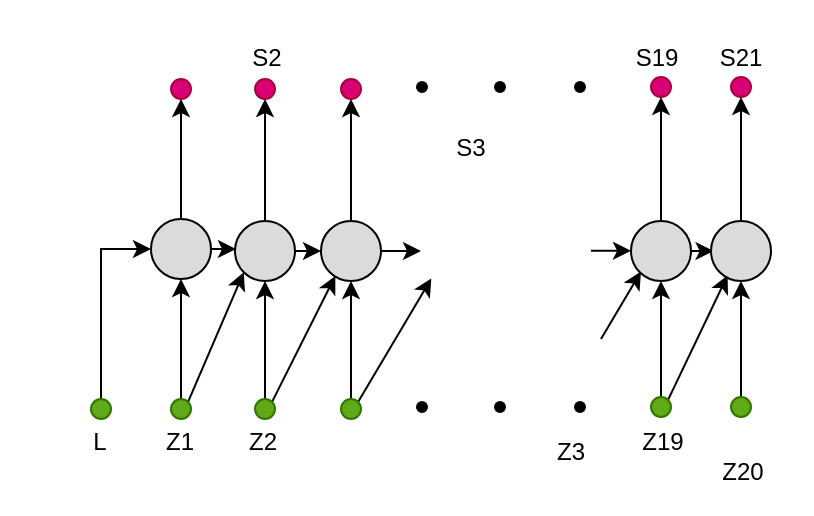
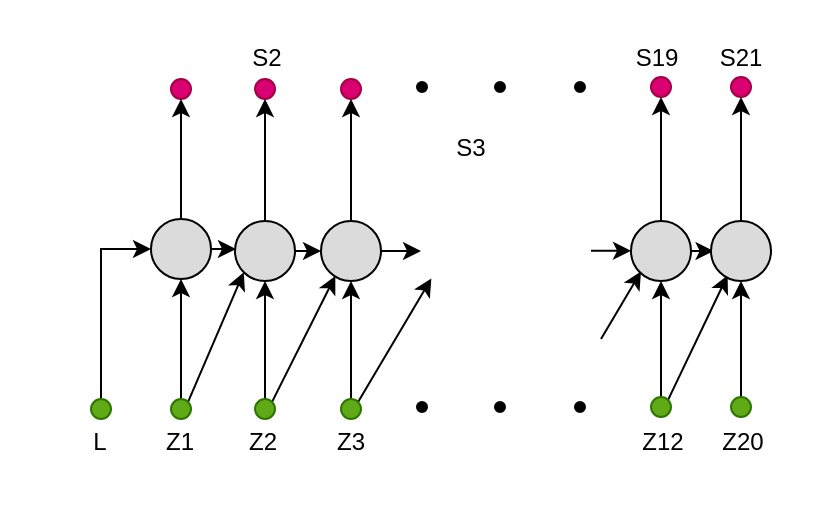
  <mxCell id="0" />
  <mxCell id="1" parent="0" />
  <mxCell id="2" style="edgeStyle=orthogonalEdgeStyle;rounded=0;orthogonalLoop=1;jettySize=auto;html=1;entryX=0;entryY=0.5;entryDx=0;entryDy=0;exitX=0.5;exitY=0;exitDx=0;exitDy=0;" edge="1" parent="1" source="3" target="31"><mxGeometry relative="1" as="geometry"><Array as="points"><mxPoint x="50" y="124" /></Array></mxGeometry></mxCell>
  <mxCell id="3" value="" style="ellipse;whiteSpace=wrap;html=1;aspect=fixed;fillColor=#60a917;fontColor=#ffffff;strokeColor=#2D7600;" vertex="1" parent="1"><mxGeometry x="45" y="199" width="10" height="10" as="geometry" /></mxCell>
  <mxCell id="4" style="edgeStyle=orthogonalEdgeStyle;rounded=0;orthogonalLoop=1;jettySize=auto;html=1;exitX=0.5;exitY=0;exitDx=0;exitDy=0;entryX=0.5;entryY=1;entryDx=0;entryDy=0;" edge="1" parent="1" source="6" target="31"><mxGeometry relative="1" as="geometry" /></mxCell>
  <mxCell id="5" style="rounded=0;orthogonalLoop=1;jettySize=auto;html=1;exitX=1;exitY=0;exitDx=0;exitDy=0;entryX=0;entryY=1;entryDx=0;entryDy=0;" edge="1" parent="1" source="6" target="34"><mxGeometry relative="1" as="geometry" /></mxCell>
  <mxCell id="6" value="" style="ellipse;whiteSpace=wrap;html=1;aspect=fixed;fillColor=#60a917;fontColor=#ffffff;strokeColor=#2D7600;" vertex="1" parent="1"><mxGeometry x="85" y="199" width="10" height="10" as="geometry" /></mxCell>
  <mxCell id="7" style="edgeStyle=orthogonalEdgeStyle;rounded=0;orthogonalLoop=1;jettySize=auto;html=1;entryX=0.5;entryY=1;entryDx=0;entryDy=0;" edge="1" parent="1" source="9" target="34"><mxGeometry relative="1" as="geometry" /></mxCell>
  <mxCell id="8" style="edgeStyle=none;rounded=0;orthogonalLoop=1;jettySize=auto;html=1;exitX=1;exitY=0;exitDx=0;exitDy=0;entryX=0.239;entryY=0.915;entryDx=0;entryDy=0;entryPerimeter=0;" edge="1" parent="1" source="9" target="37"><mxGeometry relative="1" as="geometry" /></mxCell>
  <mxCell id="9" value="" style="ellipse;whiteSpace=wrap;html=1;aspect=fixed;fillColor=#60a917;fontColor=#ffffff;strokeColor=#2D7600;" vertex="1" parent="1"><mxGeometry x="127" y="199" width="10" height="10" as="geometry" /></mxCell>
  <mxCell id="10" style="edgeStyle=orthogonalEdgeStyle;rounded=0;orthogonalLoop=1;jettySize=auto;html=1;exitX=0.5;exitY=0;exitDx=0;exitDy=0;entryX=0.5;entryY=1;entryDx=0;entryDy=0;" edge="1" parent="1" source="12" target="37"><mxGeometry relative="1" as="geometry" /></mxCell>
  <mxCell id="11" style="edgeStyle=none;rounded=0;orthogonalLoop=1;jettySize=auto;html=1;exitX=1;exitY=0;exitDx=0;exitDy=0;" edge="1" parent="1" source="12"><mxGeometry relative="1" as="geometry"><mxPoint x="215.16" y="138.72" as="targetPoint" /></mxGeometry></mxCell>
  <mxCell id="12" value="" style="ellipse;whiteSpace=wrap;html=1;aspect=fixed;fillColor=#60a917;fontColor=#ffffff;strokeColor=#2D7600;" vertex="1" parent="1"><mxGeometry x="170" y="199" width="10" height="10" as="geometry" /></mxCell>
  <mxCell id="13" value="" style="ellipse;whiteSpace=wrap;html=1;aspect=fixed;fillColor=#000000;" vertex="1" parent="1"><mxGeometry x="208" y="200.5" width="5" height="5" as="geometry" /></mxCell>
  <mxCell id="14" value="" style="ellipse;whiteSpace=wrap;html=1;aspect=fixed;fillColor=#000000;" vertex="1" parent="1"><mxGeometry x="247" y="200.5" width="5" height="5" as="geometry" /></mxCell>
  <mxCell id="15" value="" style="ellipse;whiteSpace=wrap;html=1;aspect=fixed;fillColor=#000000;" vertex="1" parent="1"><mxGeometry x="287" y="200.5" width="5" height="5" as="geometry" /></mxCell>
  <mxCell id="16" style="edgeStyle=orthogonalEdgeStyle;rounded=0;orthogonalLoop=1;jettySize=auto;html=1;exitX=0.5;exitY=0;exitDx=0;exitDy=0;" edge="1" parent="1" source="18" target="40"><mxGeometry relative="1" as="geometry" /></mxCell>
  <mxCell id="17" style="edgeStyle=none;rounded=0;orthogonalLoop=1;jettySize=auto;html=1;exitX=1;exitY=0;exitDx=0;exitDy=0;entryX=0.277;entryY=0.904;entryDx=0;entryDy=0;entryPerimeter=0;" edge="1" parent="1" source="18" target="42"><mxGeometry relative="1" as="geometry" /></mxCell>
  <mxCell id="18" value="" style="ellipse;whiteSpace=wrap;html=1;aspect=fixed;fillColor=#60a917;fontColor=#ffffff;strokeColor=#2D7600;" vertex="1" parent="1"><mxGeometry x="325" y="198" width="10" height="10" as="geometry" /></mxCell>
  <mxCell id="19" style="edgeStyle=orthogonalEdgeStyle;rounded=0;orthogonalLoop=1;jettySize=auto;html=1;exitX=0.5;exitY=0;exitDx=0;exitDy=0;" edge="1" parent="1" source="20" target="42"><mxGeometry relative="1" as="geometry" /></mxCell>
  <mxCell id="20" value="" style="ellipse;whiteSpace=wrap;html=1;aspect=fixed;fillColor=#60a917;fontColor=#ffffff;strokeColor=#2D7600;" vertex="1" parent="1"><mxGeometry x="365" y="198" width="10" height="10" as="geometry" /></mxCell>
  <mxCell id="21" value="" style="ellipse;whiteSpace=wrap;html=1;aspect=fixed;fillColor=#d80073;fontColor=#ffffff;strokeColor=#A50040;" vertex="1" parent="1"><mxGeometry x="85" y="39" width="10" height="10" as="geometry" /></mxCell>
  <mxCell id="22" value="" style="ellipse;whiteSpace=wrap;html=1;aspect=fixed;fillColor=#d80073;fontColor=#ffffff;strokeColor=#A50040;" vertex="1" parent="1"><mxGeometry x="127" y="39" width="10" height="10" as="geometry" /></mxCell>
  <mxCell id="23" value="" style="ellipse;whiteSpace=wrap;html=1;aspect=fixed;fillColor=#d80073;fontColor=#ffffff;strokeColor=#A50040;" vertex="1" parent="1"><mxGeometry x="170" y="39" width="10" height="10" as="geometry" /></mxCell>
  <mxCell id="24" value="" style="ellipse;whiteSpace=wrap;html=1;aspect=fixed;fillColor=#000000;" vertex="1" parent="1"><mxGeometry x="208" y="40.5" width="5" height="5" as="geometry" /></mxCell>
  <mxCell id="25" value="" style="ellipse;whiteSpace=wrap;html=1;aspect=fixed;fillColor=#000000;" vertex="1" parent="1"><mxGeometry x="247" y="40.5" width="5" height="5" as="geometry" /></mxCell>
  <mxCell id="26" value="" style="ellipse;whiteSpace=wrap;html=1;aspect=fixed;fillColor=#000000;" vertex="1" parent="1"><mxGeometry x="287" y="40.5" width="5" height="5" as="geometry" /></mxCell>
  <mxCell id="27" value="" style="ellipse;whiteSpace=wrap;html=1;aspect=fixed;fillColor=#d80073;fontColor=#ffffff;strokeColor=#A50040;" vertex="1" parent="1"><mxGeometry x="325" y="38" width="10" height="10" as="geometry" /></mxCell>
  <mxCell id="28" value="" style="ellipse;whiteSpace=wrap;html=1;aspect=fixed;fillColor=#d80073;fontColor=#ffffff;strokeColor=#A50040;" vertex="1" parent="1"><mxGeometry x="365" y="38" width="10" height="10" as="geometry" /></mxCell>
  <mxCell id="29" style="edgeStyle=orthogonalEdgeStyle;rounded=0;orthogonalLoop=1;jettySize=auto;html=1;exitX=0.5;exitY=0;exitDx=0;exitDy=0;entryX=0.5;entryY=1;entryDx=0;entryDy=0;" edge="1" parent="1" source="31" target="21"><mxGeometry relative="1" as="geometry" /></mxCell>
  <mxCell id="30" style="edgeStyle=orthogonalEdgeStyle;rounded=0;orthogonalLoop=1;jettySize=auto;html=1;exitX=1;exitY=0.5;exitDx=0;exitDy=0;entryX=0.016;entryY=0.448;entryDx=0;entryDy=0;entryPerimeter=0;" edge="1" parent="1" source="31" target="34"><mxGeometry relative="1" as="geometry" /></mxCell>
  <mxCell id="31" value="" style="ellipse;whiteSpace=wrap;html=1;aspect=fixed;fillColor=#DBDBDB;" vertex="1" parent="1"><mxGeometry x="75" y="109" width="30" height="30" as="geometry" /></mxCell>
  <mxCell id="32" style="edgeStyle=orthogonalEdgeStyle;rounded=0;orthogonalLoop=1;jettySize=auto;html=1;exitX=1;exitY=0.5;exitDx=0;exitDy=0;entryX=0;entryY=0.5;entryDx=0;entryDy=0;" edge="1" parent="1" source="34" target="37"><mxGeometry relative="1" as="geometry" /></mxCell>
  <mxCell id="33" style="edgeStyle=orthogonalEdgeStyle;rounded=0;orthogonalLoop=1;jettySize=auto;html=1;entryX=0.5;entryY=1;entryDx=0;entryDy=0;" edge="1" parent="1" source="34" target="22"><mxGeometry relative="1" as="geometry" /></mxCell>
  <mxCell id="34" value="" style="ellipse;whiteSpace=wrap;html=1;aspect=fixed;fillColor=#DBDBDB;" vertex="1" parent="1"><mxGeometry x="117" y="110" width="30" height="30" as="geometry" /></mxCell>
  <mxCell id="35" style="edgeStyle=orthogonalEdgeStyle;rounded=0;orthogonalLoop=1;jettySize=auto;html=1;exitX=1;exitY=0.5;exitDx=0;exitDy=0;" edge="1" parent="1" source="37"><mxGeometry relative="1" as="geometry"><mxPoint x="210" y="125.046" as="targetPoint" /></mxGeometry></mxCell>
  <mxCell id="36" style="edgeStyle=orthogonalEdgeStyle;rounded=0;orthogonalLoop=1;jettySize=auto;html=1;entryX=0.5;entryY=1;entryDx=0;entryDy=0;" edge="1" parent="1" source="37" target="23"><mxGeometry relative="1" as="geometry" /></mxCell>
  <mxCell id="37" value="" style="ellipse;whiteSpace=wrap;html=1;aspect=fixed;fillColor=#DBDBDB;" vertex="1" parent="1"><mxGeometry x="160" y="110" width="30" height="30" as="geometry" /></mxCell>
  <mxCell id="38" style="edgeStyle=orthogonalEdgeStyle;rounded=0;orthogonalLoop=1;jettySize=auto;html=1;exitX=1;exitY=0.5;exitDx=0;exitDy=0;entryX=0.042;entryY=0.522;entryDx=0;entryDy=0;entryPerimeter=0;" edge="1" parent="1" source="40" target="42"><mxGeometry relative="1" as="geometry" /></mxCell>
  <mxCell id="39" style="edgeStyle=orthogonalEdgeStyle;rounded=0;orthogonalLoop=1;jettySize=auto;html=1;entryX=0.5;entryY=1;entryDx=0;entryDy=0;" edge="1" parent="1" source="40" target="27"><mxGeometry relative="1" as="geometry" /></mxCell>
  <mxCell id="40" value="" style="ellipse;whiteSpace=wrap;html=1;aspect=fixed;fillColor=#DBDBDB;" vertex="1" parent="1"><mxGeometry x="315" y="110" width="30" height="30" as="geometry" /></mxCell>
  <mxCell id="41" style="edgeStyle=orthogonalEdgeStyle;rounded=0;orthogonalLoop=1;jettySize=auto;html=1;entryX=0.5;entryY=1;entryDx=0;entryDy=0;" edge="1" parent="1" source="42" target="28"><mxGeometry relative="1" as="geometry" /></mxCell>
  <mxCell id="42" value="" style="ellipse;whiteSpace=wrap;html=1;aspect=fixed;fillColor=#DBDBDB;" vertex="1" parent="1"><mxGeometry x="355" y="110" width="30" height="30" as="geometry" /></mxCell>
  <mxCell id="43" style="edgeStyle=orthogonalEdgeStyle;rounded=0;orthogonalLoop=1;jettySize=auto;html=1;exitX=1;exitY=0.5;exitDx=0;exitDy=0;" edge="1" parent="1"><mxGeometry relative="1" as="geometry"><mxPoint x="315" y="124.936" as="targetPoint" /><mxPoint x="295" y="124.89" as="sourcePoint" /></mxGeometry></mxCell>
  <mxCell id="44" style="edgeStyle=none;rounded=0;orthogonalLoop=1;jettySize=auto;html=1;" edge="1" parent="1"><mxGeometry relative="1" as="geometry"><mxPoint x="320" y="135.26" as="targetPoint" /><mxPoint x="300" y="169" as="sourcePoint" /></mxGeometry></mxCell>
  <mxCell id="45" value="L" style="text;html=1;strokeColor=none;fillColor=none;align=center;verticalAlign=middle;whiteSpace=wrap;rounded=0;" vertex="1" parent="1"><mxGeometry x="20" y="205.5" width="60" height="30" as="geometry" /></mxCell>
  <mxCell id="46" value="Z1" style="text;html=1;strokeColor=none;fillColor=none;align=center;verticalAlign=middle;whiteSpace=wrap;rounded=0;" vertex="1" parent="1"><mxGeometry x="60" y="205.5" width="60" height="30" as="geometry" /></mxCell>
  <mxCell id="47" value="Z2" style="text;html=1;strokeColor=none;fillColor=none;align=center;verticalAlign=middle;whiteSpace=wrap;rounded=0;" vertex="1" parent="1"><mxGeometry x="118" y="211.75" width="27" height="17.5" as="geometry" /></mxCell>
- <mxCell id="48" value="Z3" style="text;html=1;strokeColor=none;fillColor=none;align=center;verticalAlign=middle;whiteSpace=wrap;rounded=0;" vertex="1" parent="1"><mxGeometry x="272" y="216.75" width="27" height="17.5" as="geometry" /></mxCell>
- <mxCell id="49" value="Z19" style="text;html=1;strokeColor=none;fillColor=none;align=center;verticalAlign=middle;whiteSpace=wrap;rounded=0;" vertex="1" parent="1"><mxGeometry x="318" y="211.75" width="27" height="17.5" as="geometry" /></mxCell>
- <mxCell id="50" value="Z20" style="text;html=1;strokeColor=none;fillColor=none;align=center;verticalAlign=middle;whiteSpace=wrap;rounded=0;" vertex="1" parent="1"><mxGeometry x="358" y="226.75" width="27" height="17.5" as="geometry" /></mxCell>
+ <mxCell id="48" value="Z3" style="text;html=1;strokeColor=none;fillColor=none;align=center;verticalAlign=middle;whiteSpace=wrap;rounded=0;" vertex="1" parent="1"><mxGeometry x="162" y="211.75" width="27" height="17.5" as="geometry" /></mxCell>
+ <mxCell id="49" value="Z12" style="text;html=1;strokeColor=none;fillColor=none;align=center;verticalAlign=middle;whiteSpace=wrap;rounded=0;" vertex="1" parent="1"><mxGeometry x="318" y="211.75" width="27" height="17.5" as="geometry" /></mxCell>
+ <mxCell id="50" value="Z20" style="text;html=1;strokeColor=none;fillColor=none;align=center;verticalAlign=middle;whiteSpace=wrap;rounded=0;" vertex="1" parent="1"><mxGeometry x="358" y="211.75" width="27" height="17.5" as="geometry" /></mxCell>
  <mxCell id="51" value="S2" style="text;html=1;strokeColor=none;fillColor=none;align=center;verticalAlign=middle;whiteSpace=wrap;rounded=0;" vertex="1" parent="1"><mxGeometry x="120" y="20.5" width="27" height="17.5" as="geometry" /></mxCell>
  <mxCell id="52" value="S3" style="text;html=1;strokeColor=none;fillColor=none;align=center;verticalAlign=middle;whiteSpace=wrap;rounded=0;" vertex="1" parent="1"><mxGeometry x="222" y="65.5" width="27" height="17.5" as="geometry" /></mxCell>
  <mxCell id="53" value="S19" style="text;html=1;strokeColor=none;fillColor=none;align=center;verticalAlign=middle;whiteSpace=wrap;rounded=0;" vertex="1" parent="1"><mxGeometry x="315" y="20.5" width="27" height="17.5" as="geometry" /></mxCell>
  <mxCell id="54" value="S21" style="text;html=1;strokeColor=none;fillColor=none;align=center;verticalAlign=middle;whiteSpace=wrap;rounded=0;" vertex="1" parent="1"><mxGeometry x="356.5" y="20.5" width="27" height="17.5" as="geometry" /></mxCell>
